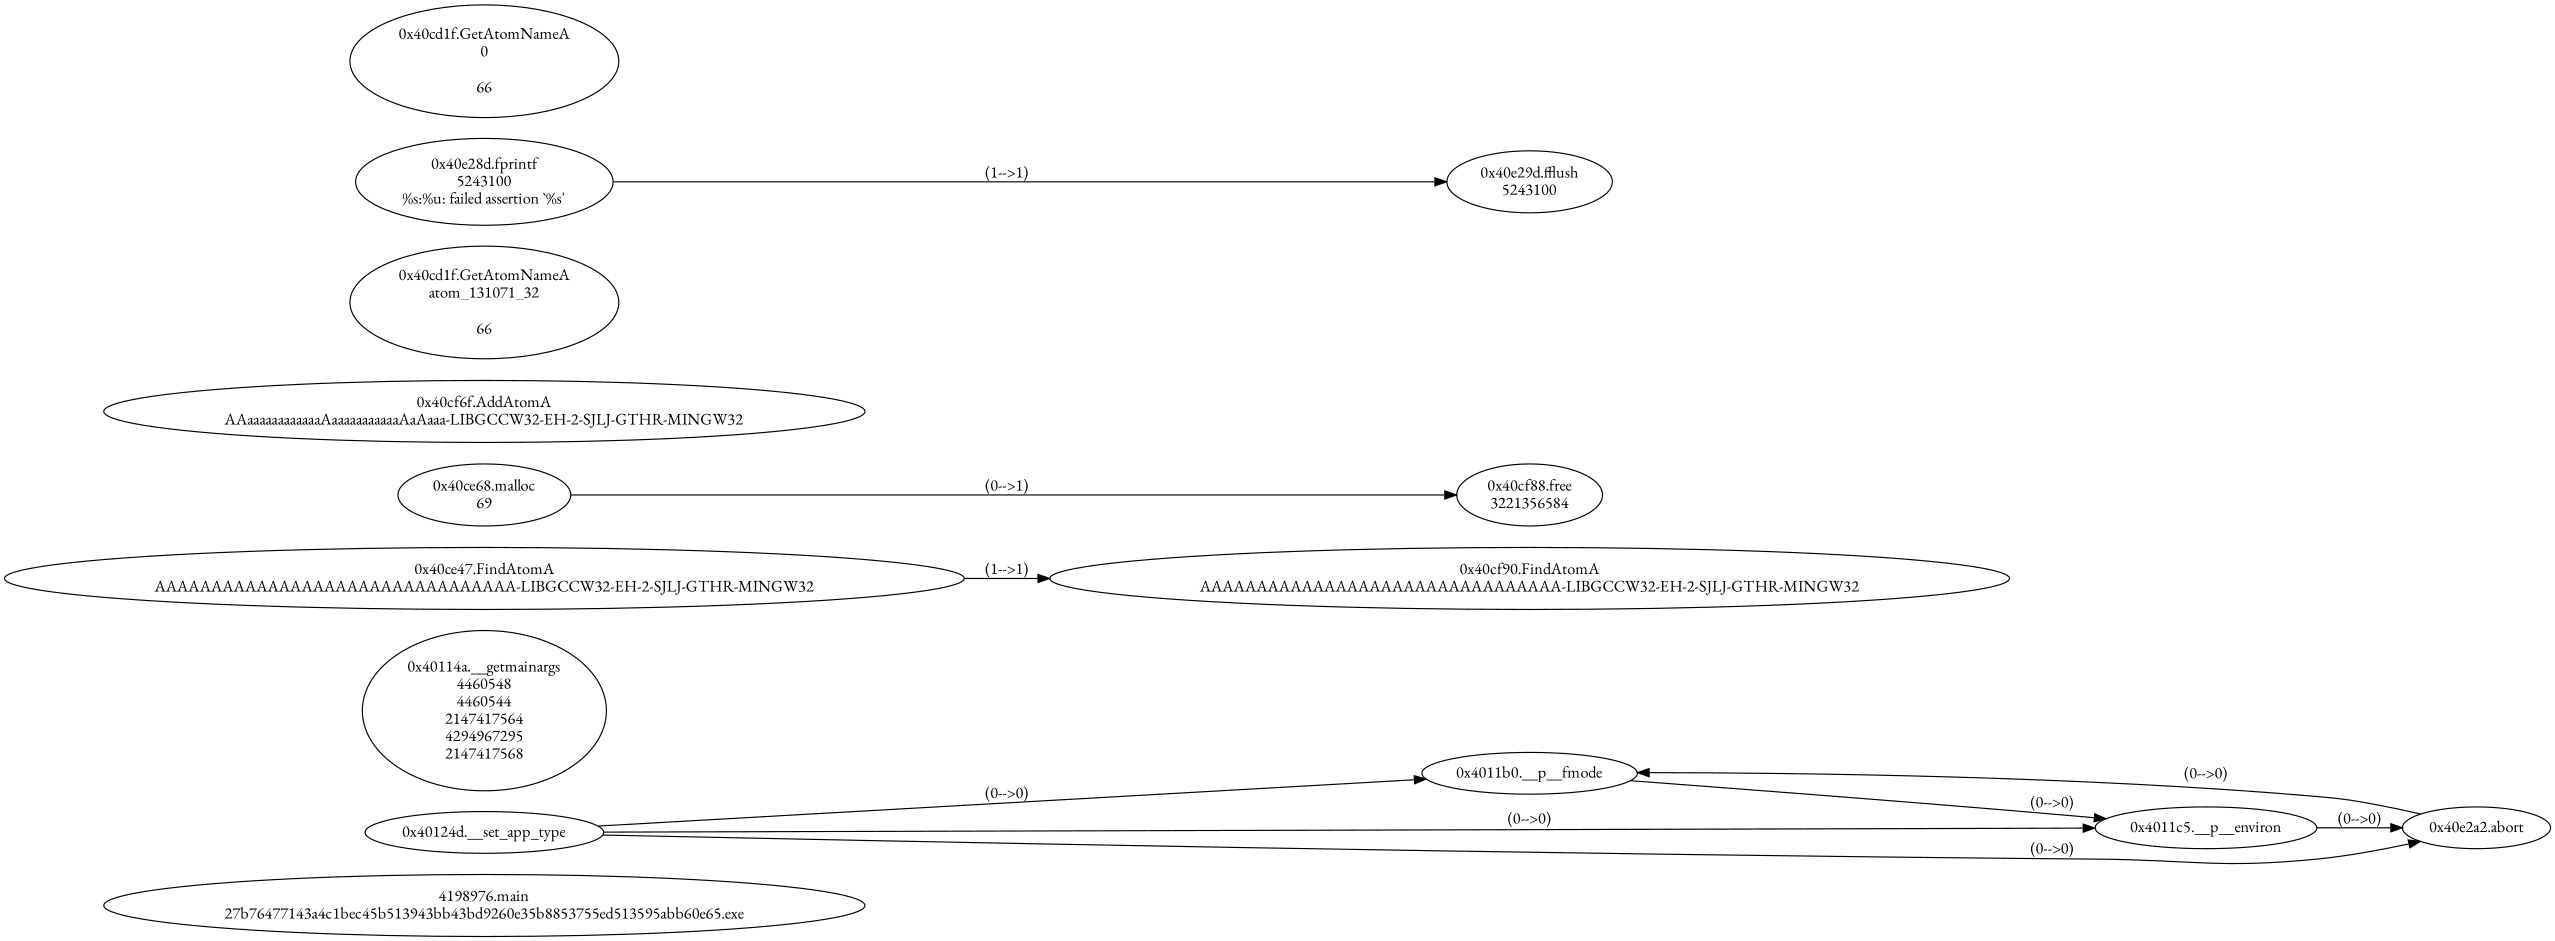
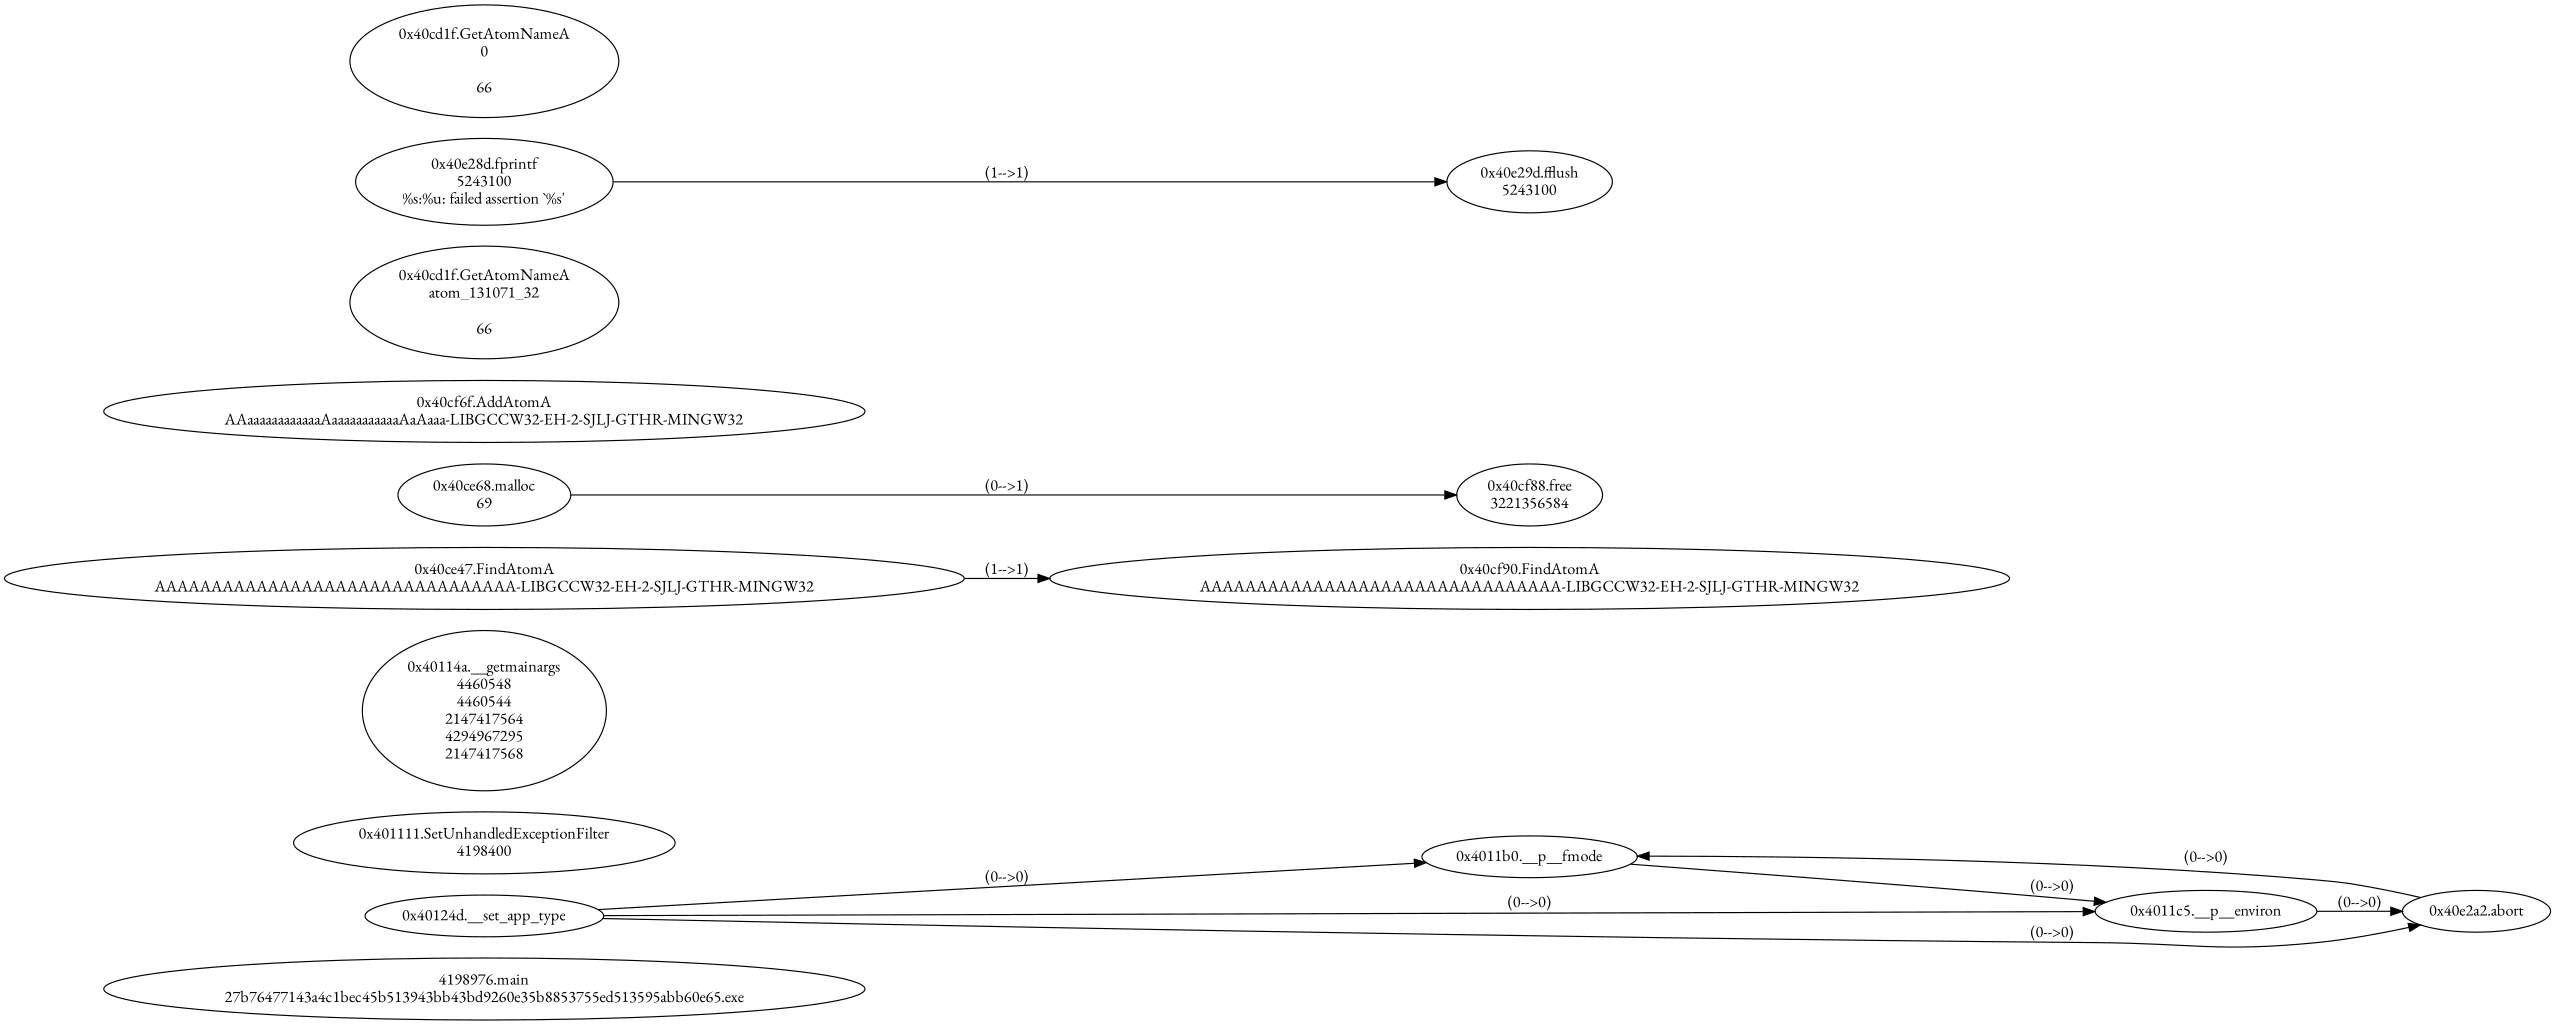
  digraph {
    fontname="EB Garamond"
    rankdir=LR
    node [fontname="EB Garamond"]
    edge [fontname="EB Garamond"]
    n1 [label="4198976.main\n27b76477143a4c1bec45b513943bb43bd9260e35b8853755ed513595abb60e65.exe"]
    n2 [label="0x40124d.__set_app_type\n"]
    n3 [label="0x4011b0.__p__fmode\n"]
    n4 [label="0x4011c5.__p__environ\n"]
    n5 [label="0x40e2a2.abort\n"]
+   n6 [label="0x401111.SetUnhandledExceptionFilter\n4198400"]
    n7 [label="0x40114a.__getmainargs\n4460548\n4460544\n2147417564\n4294967295\n2147417568"]
    n8 [label="0x40ce47.FindAtomA\nAAAAAAAAAAAAAAAAAAAAAAAAAAAAAAAA-LIBGCCW32-EH-2-SJLJ-GTHR-MINGW32"]
    n9 [label="0x40cf90.FindAtomA\nAAAAAAAAAAAAAAAAAAAAAAAAAAAAAAAA-LIBGCCW32-EH-2-SJLJ-GTHR-MINGW32"]
    n10 [label="0x40ce68.malloc\n69"]
    n11 [label="0x40cf88.free\n3221356584"]
    n12 [label="0x40cf6f.AddAtomA\nAAaaaaaaaaaaaaAaaaaaaaaaaaAaAaaa-LIBGCCW32-EH-2-SJLJ-GTHR-MINGW32"]
    n13 [label="0x40cd1f.GetAtomNameA\natom_131071_32\n\n66"]
    n14 [label="0x40e28d.fprintf\n5243100\n%s:%u: failed assertion `%s'\n"]
    n15 [label="0x40e29d.fflush\n5243100"]
    n16 [label="0x40cd1f.GetAtomNameA\n0\n\n66"]
    n2 -> n3 [label="(0-->0)"]
    n2 -> n4 [label="(0-->0)"]
    n2 -> n5 [label="(0-->0)"]
    n3 -> n4 [label="(0-->0)"]
    n4 -> n5 [label="(0-->0)"]
    n5 -> n3 [label="(0-->0)"]
    n8 -> n9 [label="(1-->1)"]
    n10 -> n11 [label="(0-->1)"]
    n14 -> n15 [label="(1-->1)"]
  }
